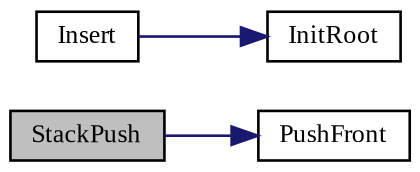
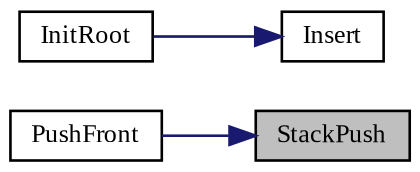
  digraph {
    fontname="Liberation Serif"
    rankdir=LR
    node [color=black fillcolor=white fontname="Liberation Serif" fontsize=10 shape=record style=filled]
    edge [color=midnightblue fontname="Liberation Serif" fontsize=10 labelfontname=Helvetica labelfontsize=10 style=solid]
    n1 [fillcolor=grey75 fontcolor=black height=0.2 label=StackPush width=0.4]
    n2 [height=0.2 label=PushFront width=0.4]
    n3 [height=0.2 label=Insert width=0.4]
    n4 [height=0.2 label=InitRoot width=0.4]
-   n1 -> n2
-   n3 -> n4
+   n2 -> n1
+   n4 -> n3
  }
